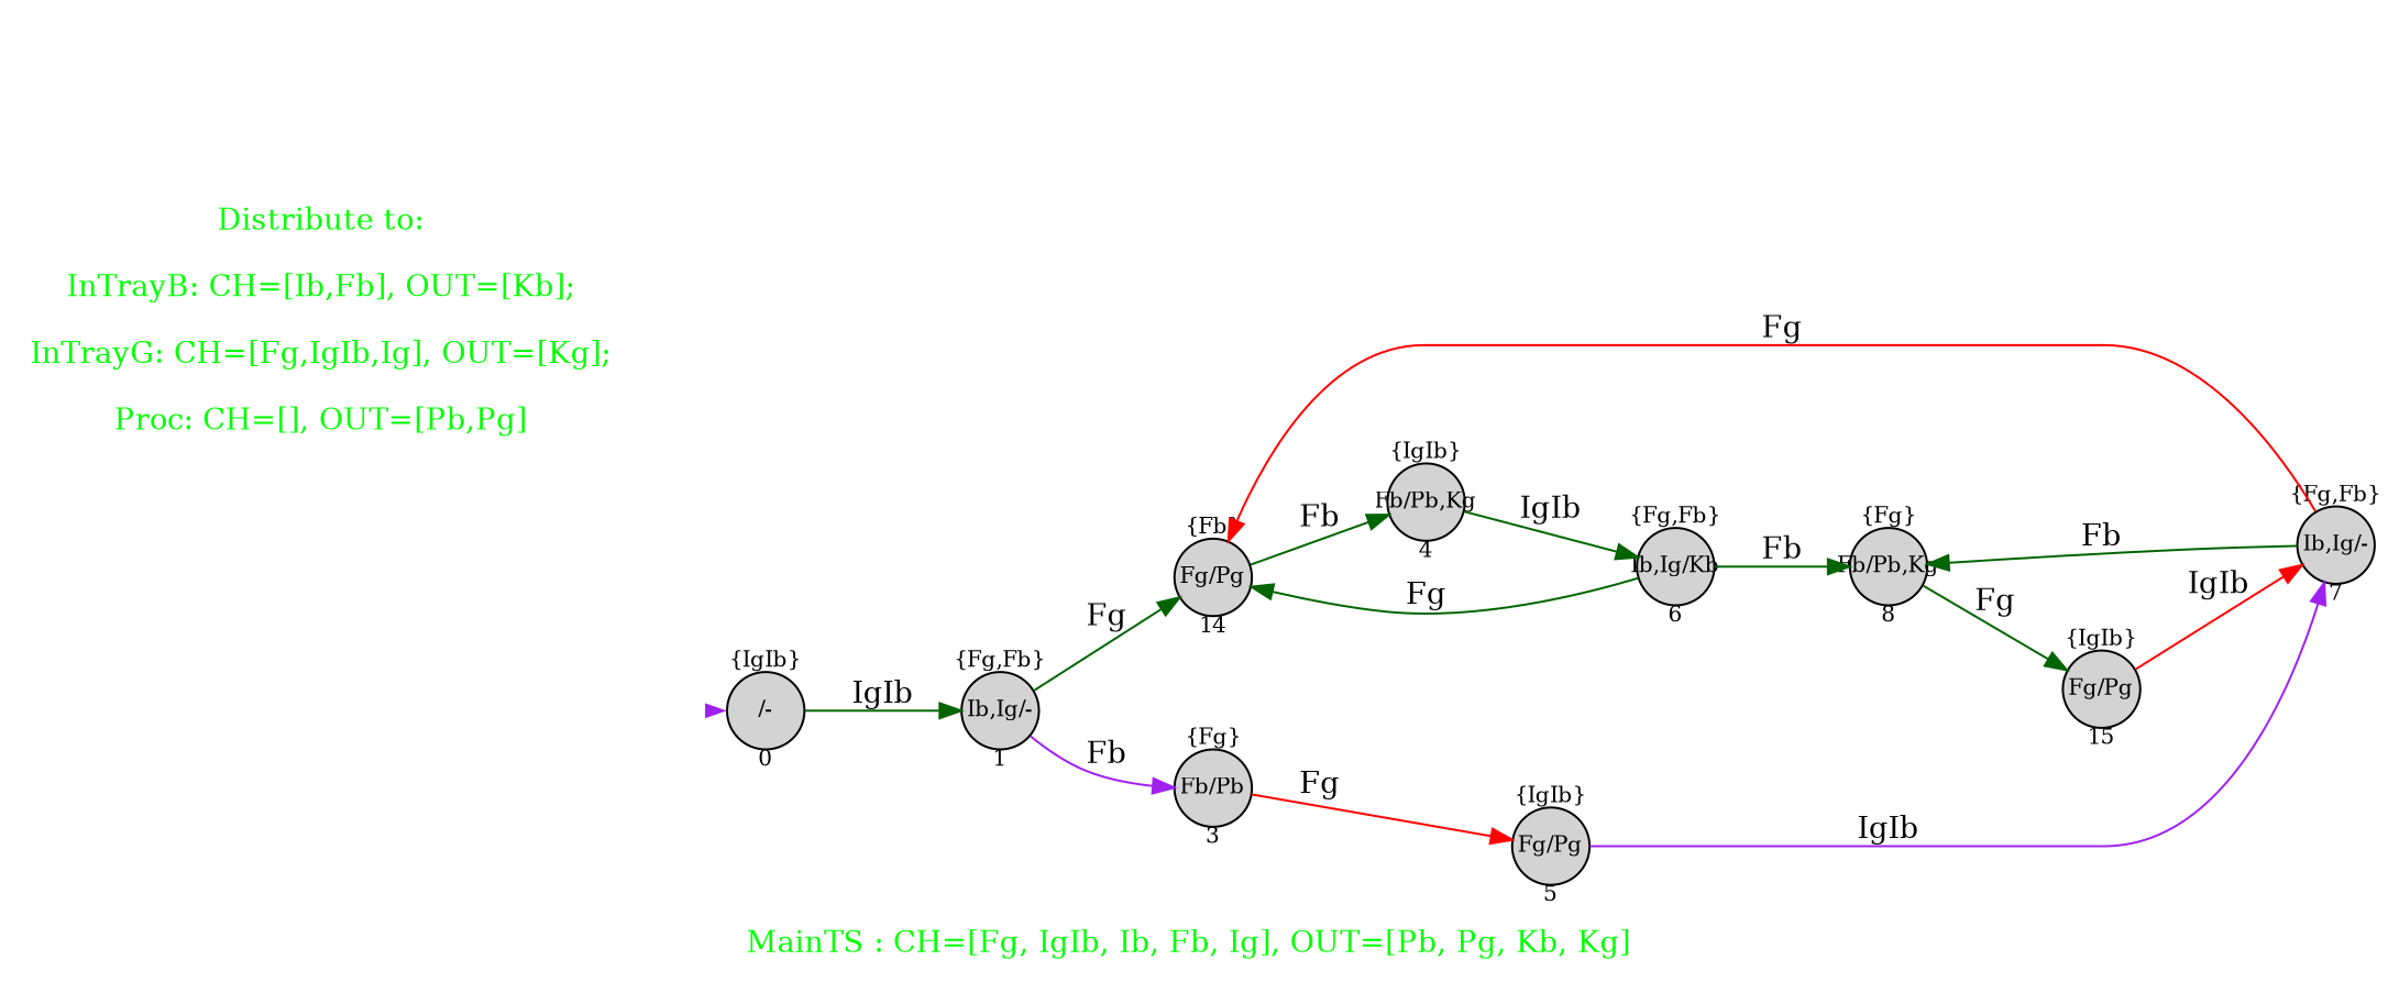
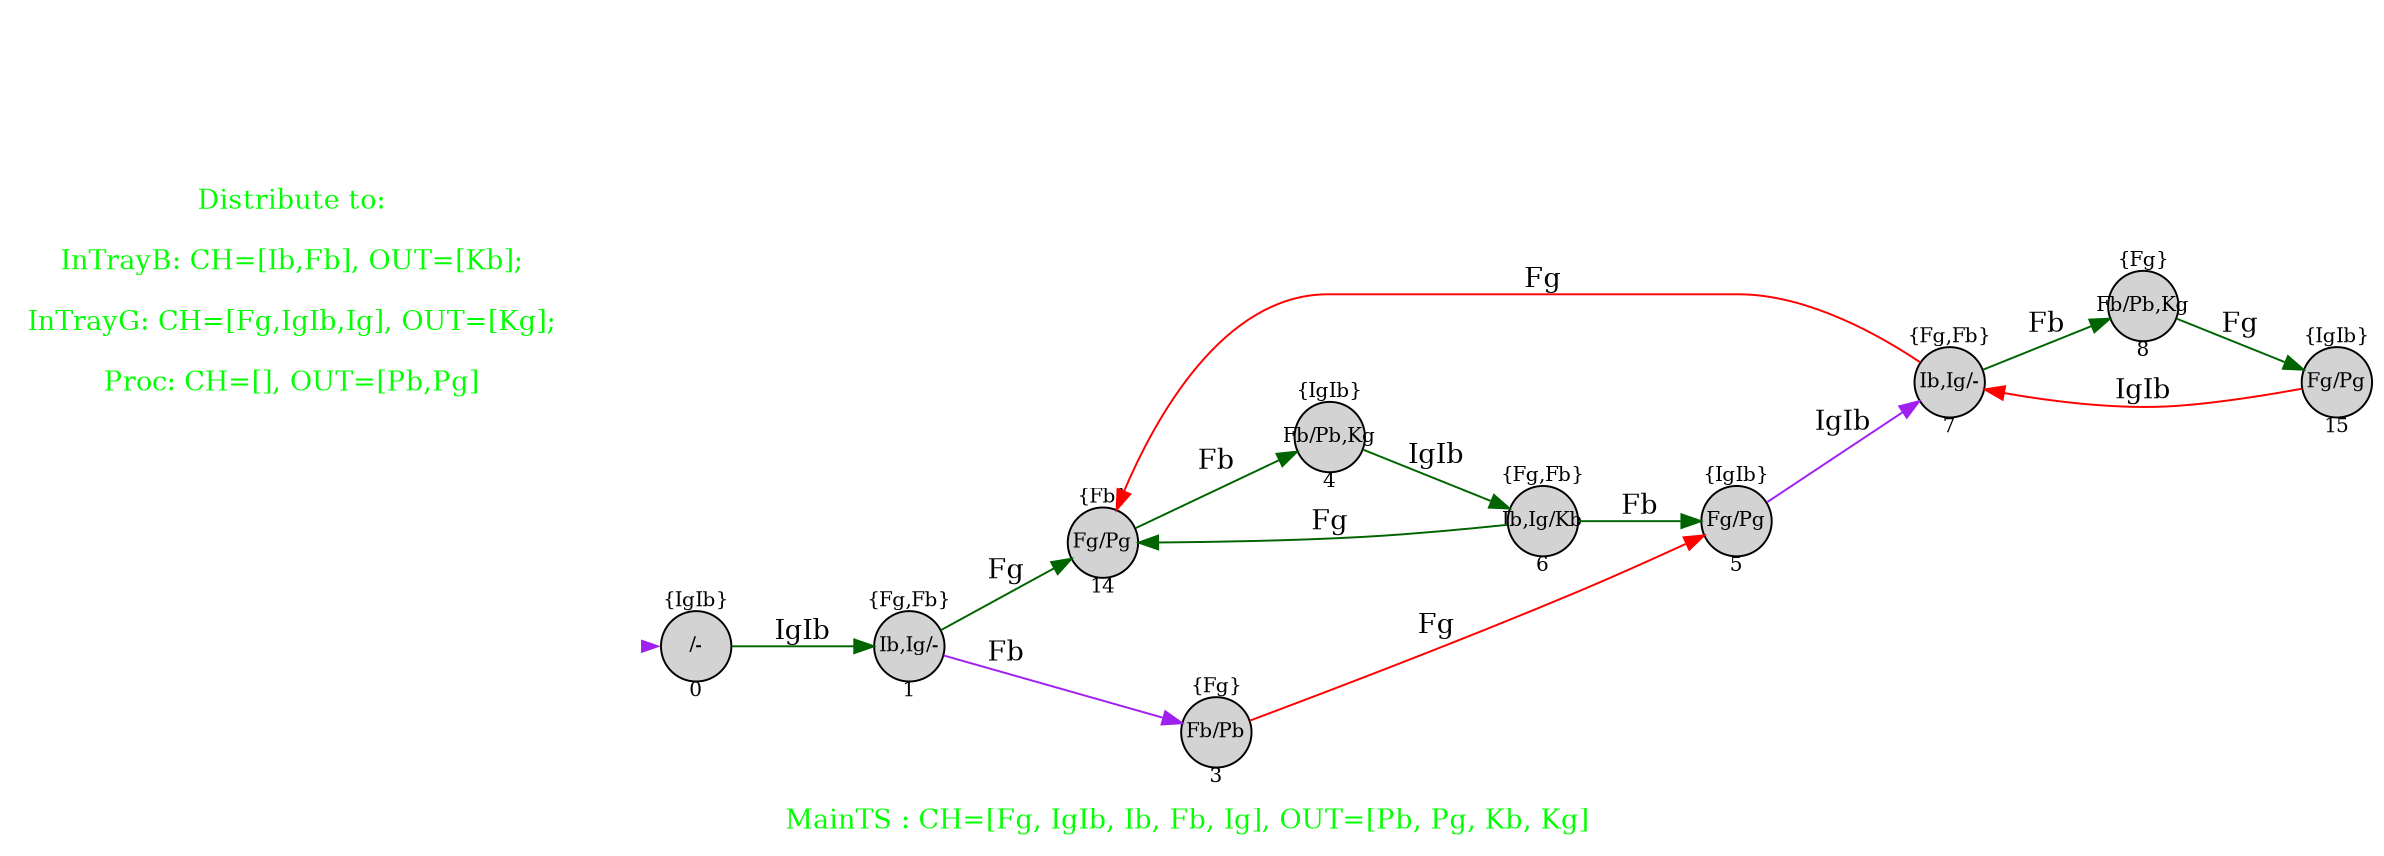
  digraph {
    fontcolor=green
    fontsize=14
    label="\nMainTS : CH=[Fg, IgIb, Ib, Fb, Ig], OUT=[Pb, Pg, Kb, Kg] "
    nodesep=0.5
    rankdir=LR
    ranksep=0.6
    node [fixedsize=true fontsize=10 shape=circle style=filled]
    edge [color=darkgreen]
    init [shape=point style=invis]
    n2 [label="{IgIb}\n\n/-\n\n0"]
    n3 [label="{Fg,Fb}\n\nIb,Ig/-\n\n1"]
    n4 [fixedsize=false fontcolor=green fontsize=14 label="Distribute to:\n\nInTrayB: CH=[Ib,Fb], OUT=[Kb];\n\nInTrayG: CH=[Fg,IgIb,Ig], OUT=[Kg];\n\nProc: CH=[], OUT=[Pb,Pg]" peripheries=0 shape=square style=""]
    n5 [label="{Fg,Fb}\n\nIb,Ig/-\n\n7"]
    n6 [label="{Fb}\n\nFg/Pg\n\n14"]
    n7 [label="{Fg}\n\nFb/Pb,Kg\n\n8"]
    n8 [label="{IgIb}\n\nFb/Pb,Kg\n\n4"]
    n9 [label="{IgIb}\n\nFg/Pg\n\n15"]
    n10 [label="{Fg}\n\nFb/Pb\n\n3"]
    n11 [label="{IgIb}\n\nFg/Pg\n\n5"]
    n12 [label="{Fg,Fb}\n\nIb,Ig/Kb\n\n6"]
    init -> n2 [color=purple penwidth=0]
    n2 -> n3 [label=IgIb]
    n3 -> n6 [label=Fg]
    n3 -> n10 [color=purple label=Fb]
    n5 -> n6 [color=red label=Fg]
    n5 -> n7 [label=Fb]
    n6 -> n8 [label=Fb]
    n7 -> n9 [label=Fg]
    n8 -> n12 [label=IgIb]
    n9 -> n5 [color=red label=IgIb]
    n10 -> n11 [color=red label=Fg]
    n11 -> n5 [color=purple label=IgIb]
    n12 -> n6 [label=Fg]
-   n12 -> n7 [label=Fb]
+   n12 -> n11 [label=Fb]
  }
